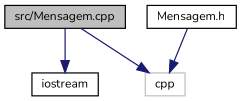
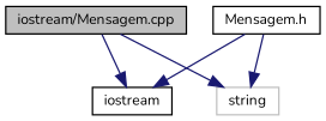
  digraph {
    fontname=Nunito
    node [color=black fillcolor=white fontname=Nunito fontsize=10 shape=record style=filled]
    edge [color=midnightblue fontname=Nunito fontsize=10 labelfontname=Helvetica labelfontsize=10 style=solid]
-   n1 [fillcolor=grey75 fontcolor=black height=0.2 label="src/Mensagem.cpp" width=0.4]
+   n1 [fillcolor=grey75 fontcolor=black height=0.2 label="iostream/Mensagem.cpp" width=0.4]
    n2 [height=0.2 label=iostream width=0.4]
-   n3 [color=grey75 height=0.2 label=cpp width=0.4]
+   n3 [color=grey75 height=0.2 label=string width=0.4]
    n4 [height=0.2 label="Mensagem.h" width=0.4]
    n1 -> n2
    n1 -> n3
+   n4 -> n2
    n4 -> n3
  }
